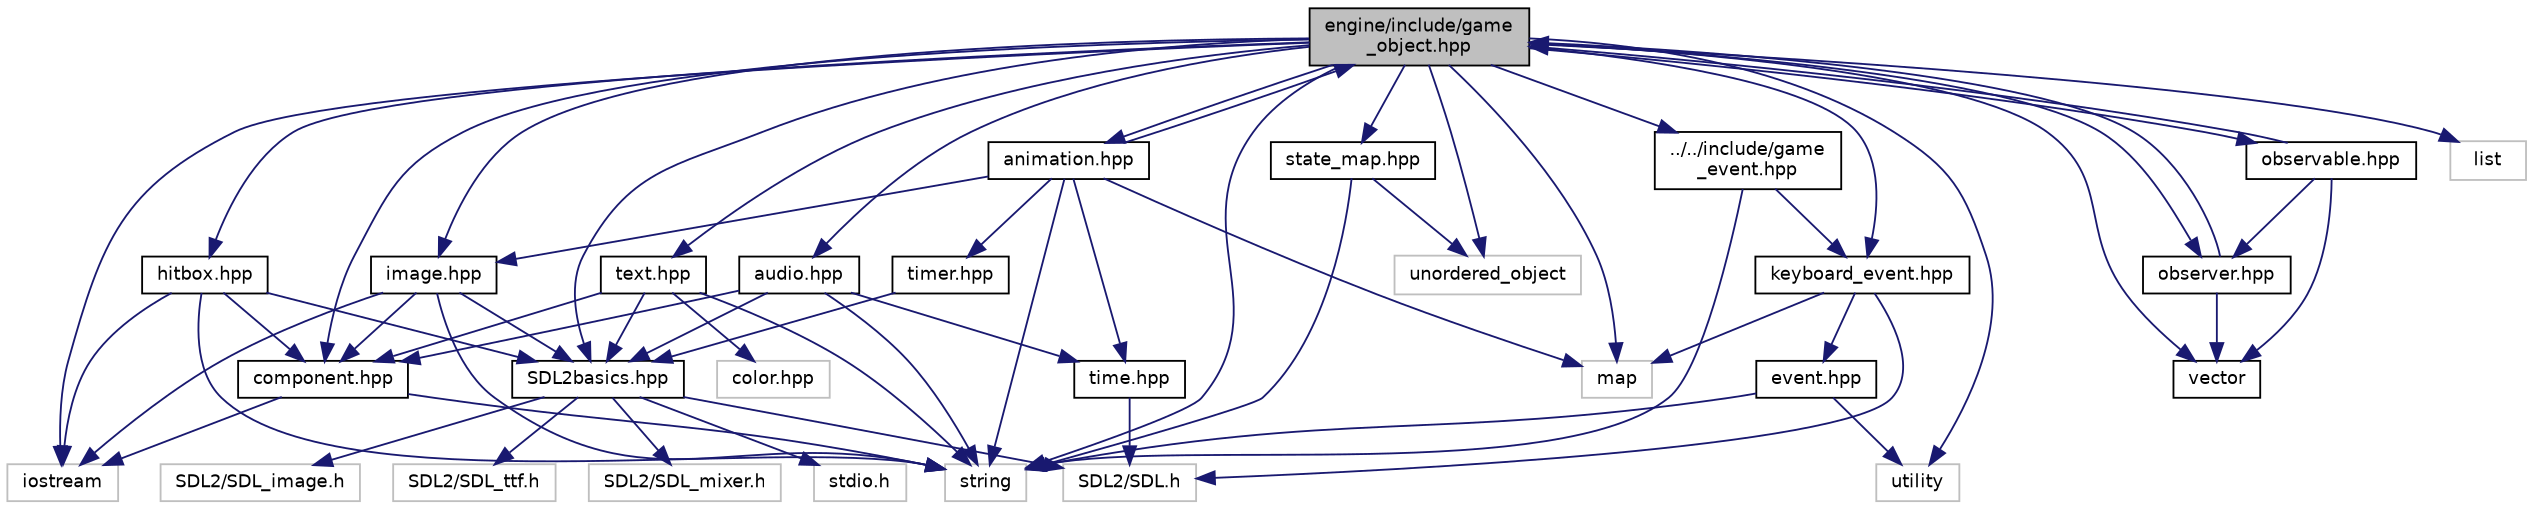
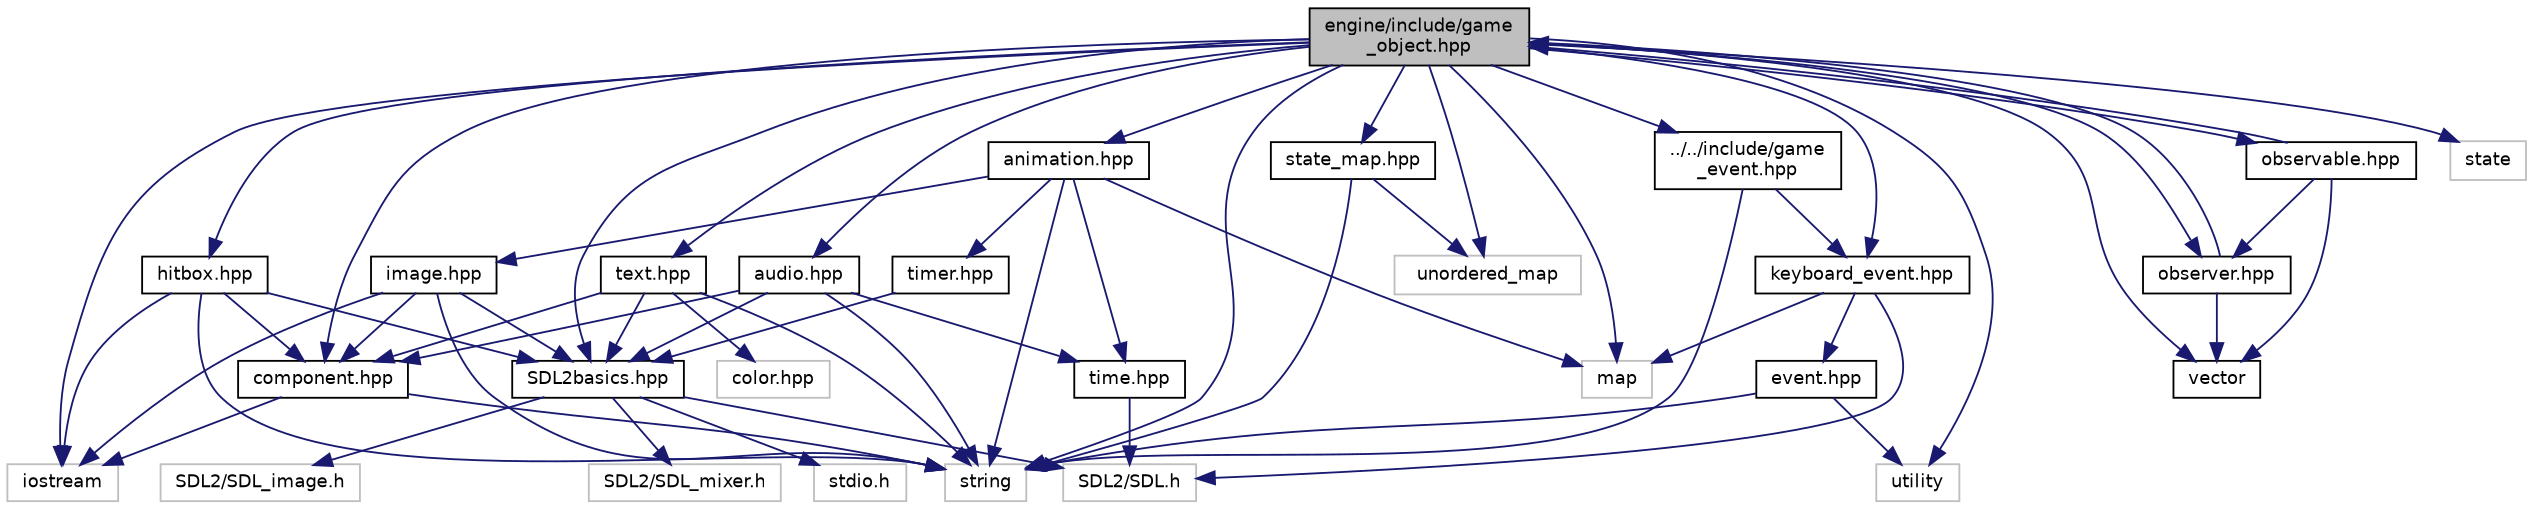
  digraph {
    node [color=black fillcolor=white fontname=Helvetica fontsize=10 shape=record style=filled]
    edge [color=midnightblue fontname=Helvetica fontsize=10 labelfontname=Helvetica labelfontsize=10 style=solid]
    n1 [fillcolor=grey75 fontcolor=black height=0.2 label="engine/include/game\l_object.hpp" width=0.4]
    n2 [color=grey75 height=0.2 label=iostream width=0.4]
    n3 [color=grey75 height=0.2 label=map width=0.4]
-   n4 [color=grey75 height=0.2 label=unordered_object width=0.4]
+   n4 [color=grey75 height=0.2 label=unordered_map width=0.4]
    n5 [height=0.2 label=vector width=0.4]
-   n6 [color=grey75 height=0.2 label=list width=0.4]
+   n6 [color=grey75 height=0.2 label=state width=0.4]
    n7 [color=grey75 height=0.2 label=string width=0.4]
    n8 [color=grey75 height=0.2 label=utility width=0.4]
    n9 [height=0.2 label="SDL2basics.hpp" width=0.4]
    n10 [height=0.2 label="component.hpp" width=0.4]
    n11 [height=0.2 label="image.hpp" width=0.4]
    n12 [height=0.2 label="text.hpp" width=0.4]
    n13 [height=0.2 label="audio.hpp" width=0.4]
    n14 [height=0.2 label="hitbox.hpp" width=0.4]
    n15 [height=0.2 label="keyboard_event.hpp" width=0.4]
    n16 [height=0.2 label="state_map.hpp" width=0.4]
    n17 [height=0.2 label="animation.hpp" width=0.4]
    n18 [height=0.2 label="observer.hpp" width=0.4]
    n19 [height=0.2 label="observable.hpp" width=0.4]
    n20 [height=0.2 label="../../include/game\l_event.hpp" width=0.4]
    n21 [color=grey75 height=0.2 label="stdio.h" width=0.4]
    n22 [color=grey75 height=0.2 label="SDL2/SDL.h" width=0.4]
    n23 [color=grey75 height=0.2 label="SDL2/SDL_image.h" width=0.4]
-   n24 [color=grey75 height=0.2 label="SDL2/SDL_ttf.h" width=0.4]
    n25 [color=grey75 height=0.2 label="SDL2/SDL_mixer.h" width=0.4]
    n26 [color=grey75 height=0.2 label="color.hpp" width=0.4]
    n27 [height=0.2 label="time.hpp" width=0.4]
    n28 [height=0.2 label="event.hpp" width=0.4]
    n29 [height=0.2 label="timer.hpp" width=0.4]
    n1 -> n2
    n1 -> n3
    n1 -> n4
    n1 -> n5
    n1 -> n6
    n1 -> n7
    n1 -> n8
    n1 -> n9
    n1 -> n10
-   n1 -> n11
    n1 -> n12
    n1 -> n13
    n1 -> n14
    n1 -> n15
    n1 -> n16
    n1 -> n17
    n1 -> n18
    n1 -> n19
    n1 -> n20
    n9 -> n21
    n9 -> n22
    n9 -> n23
-   n9 -> n24
    n9 -> n25
    n10 -> n2
    n10 -> n7
    n11 -> n2
    n11 -> n7
    n11 -> n9
    n11 -> n10
    n12 -> n7
    n12 -> n9
    n12 -> n10
    n12 -> n26
    n13 -> n7
    n13 -> n9
    n13 -> n10
    n13 -> n27
    n14 -> n2
    n14 -> n7
    n14 -> n9
    n14 -> n10
    n15 -> n3
    n15 -> n22
    n15 -> n28
    n16 -> n4
    n16 -> n7
-   n17 -> n1
    n17 -> n3
    n17 -> n7
    n17 -> n11
    n17 -> n27
    n17 -> n29
    n18 -> n1
    n18 -> n5
    n19 -> n1
    n19 -> n5
    n19 -> n18
    n20 -> n7
    n20 -> n15
    n27 -> n22
    n28 -> n7
    n28 -> n8
    n29 -> n9
  }
